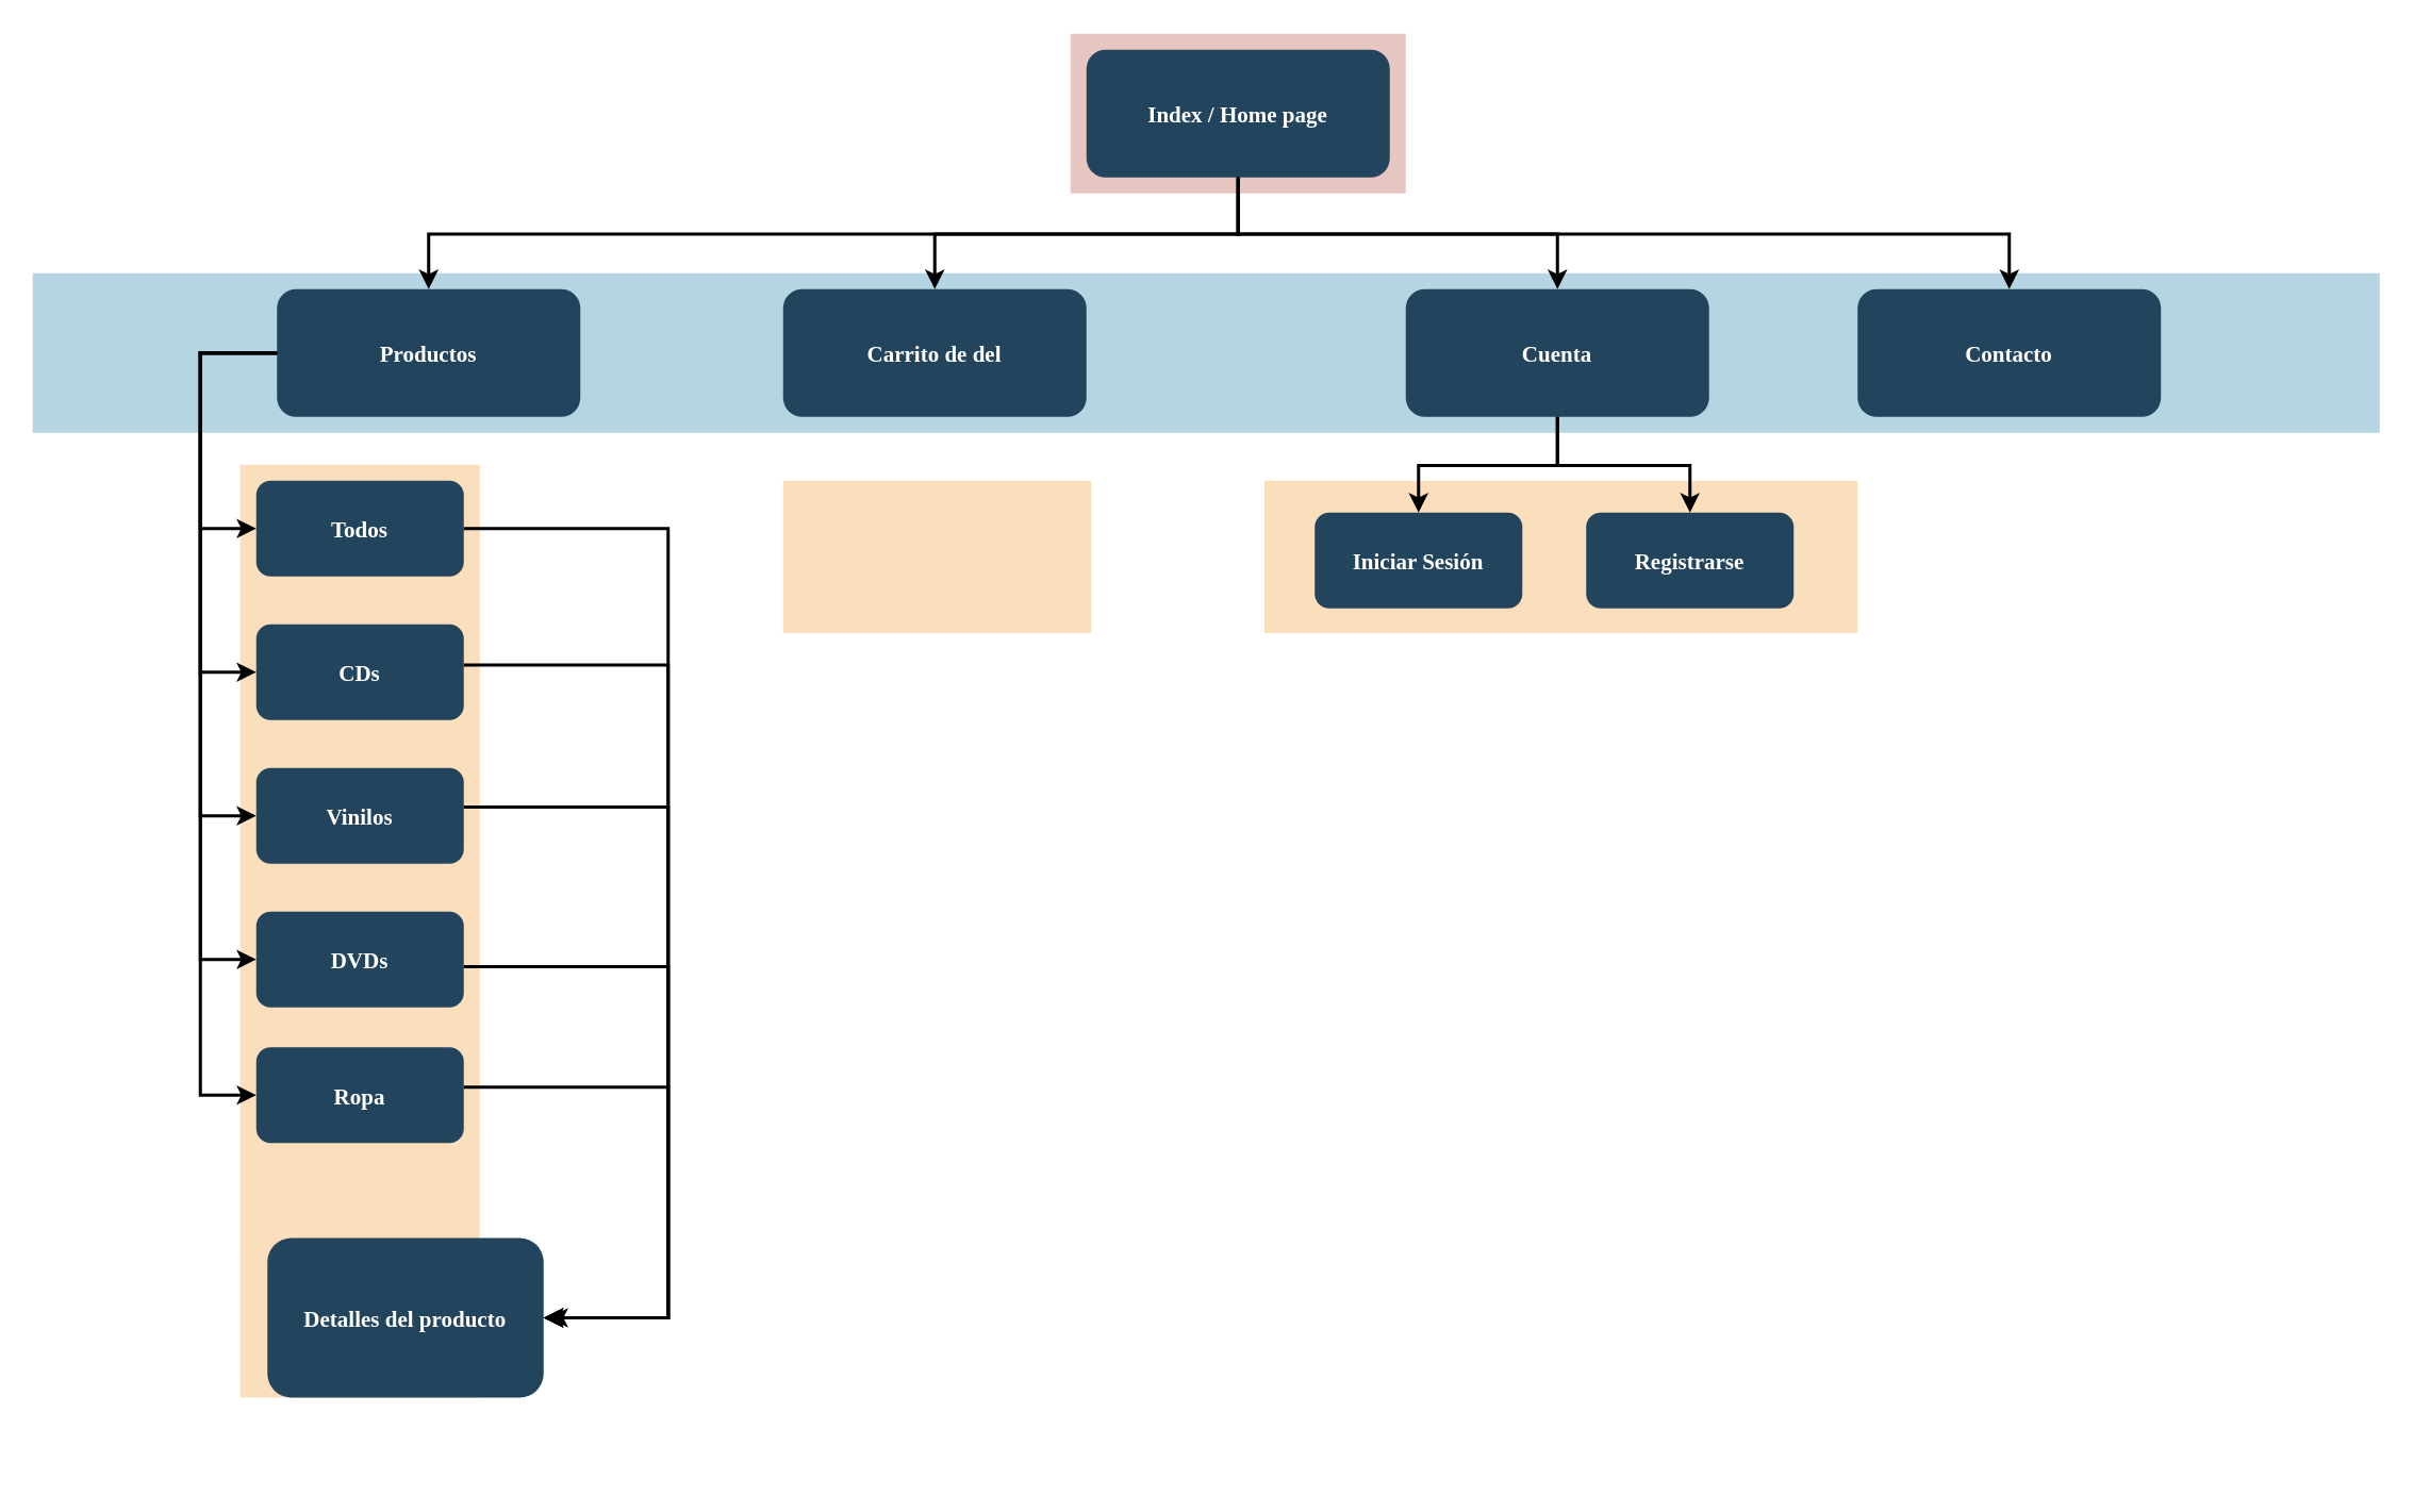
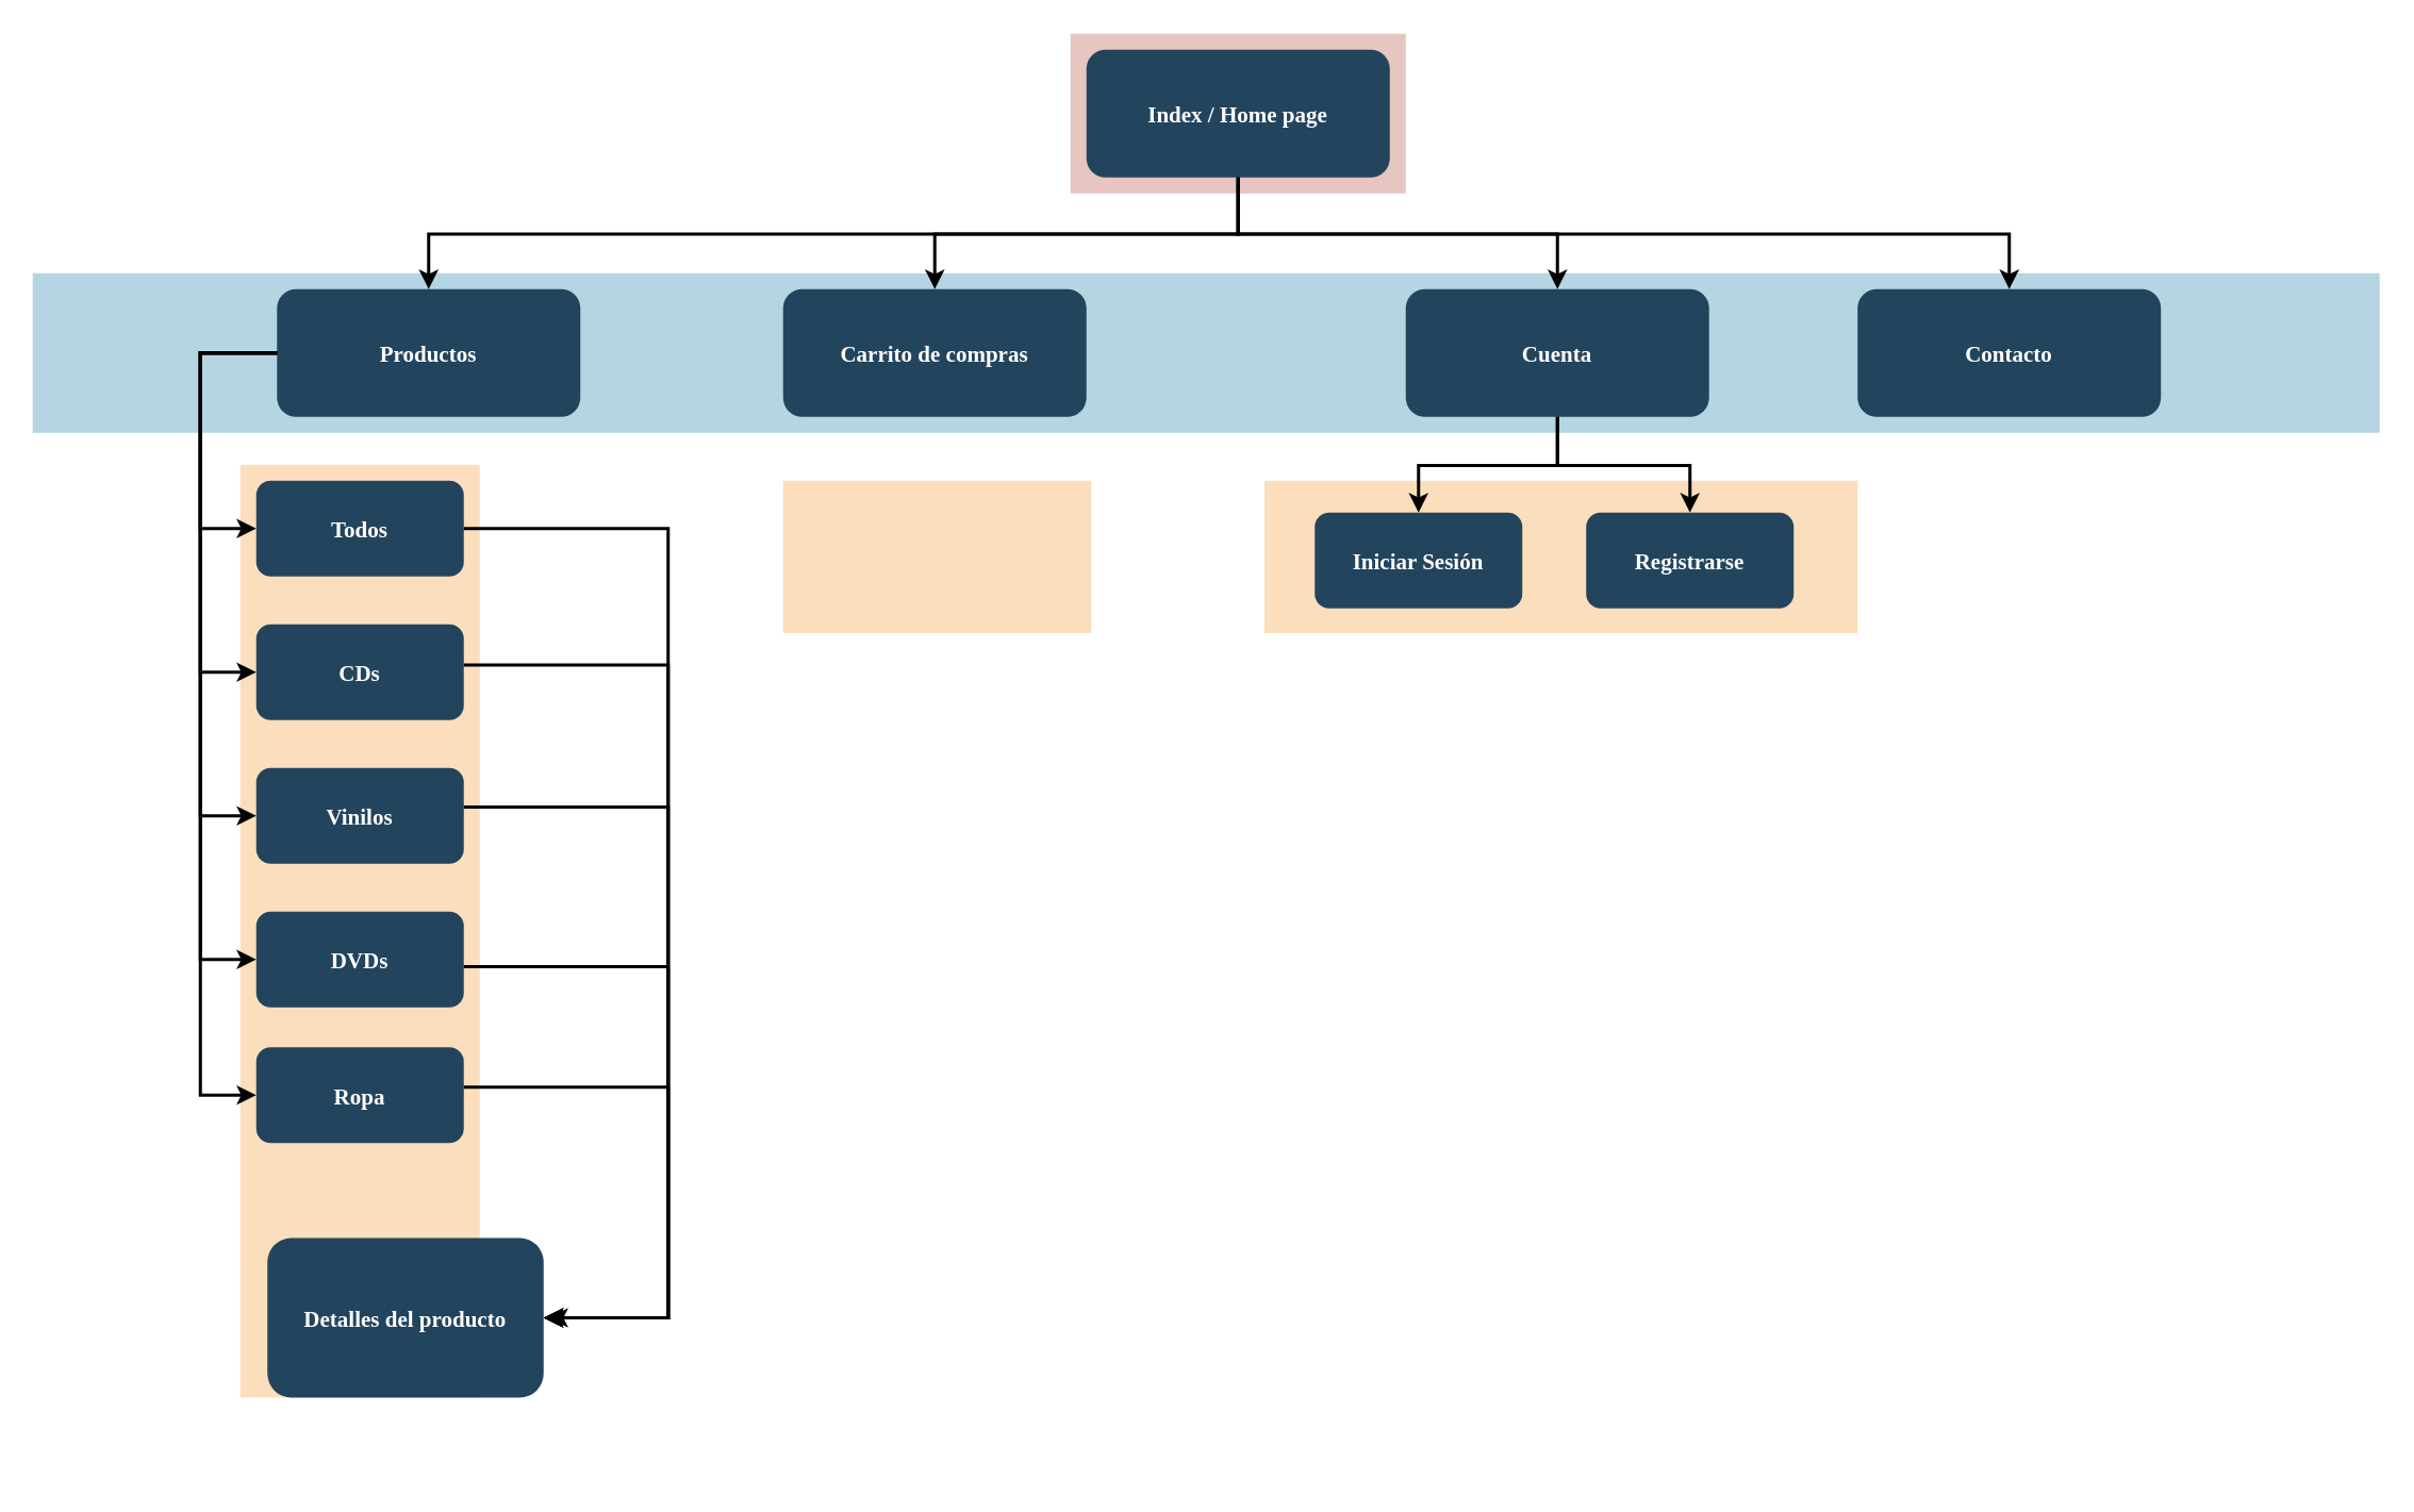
  <mxCell id="0" />
  <mxCell id="1" parent="0" />
  <mxCell id="2" value="" style="fillColor=#F2931E;strokeColor=none;opacity=30;" vertex="1" parent="1"><mxGeometry x="791.5" y="300.5" width="371.5" height="95.5" as="geometry" /></mxCell>
  <mxCell id="3" value="" style="fillColor=#AE4132;strokeColor=none;opacity=30;" parent="1" vertex="1"><mxGeometry x="670" y="20.5" width="210" height="100.0" as="geometry" /></mxCell>
  <mxCell id="4" value="" style="fillColor=#10739E;strokeColor=none;opacity=30;" parent="1" vertex="1"><mxGeometry x="20" y="170.5" width="1470" height="100.0" as="geometry" /></mxCell>
  <mxCell id="5" value="" style="fillColor=#F2931E;strokeColor=none;opacity=30;" parent="1" vertex="1"><mxGeometry x="490" y="300.5" width="193" height="95.5" as="geometry" /></mxCell>
  <mxCell id="6" value="" style="fillColor=#F2931E;strokeColor=none;opacity=30;" parent="1" vertex="1"><mxGeometry x="150" y="290.5" width="150" height="584.5" as="geometry" /></mxCell>
  <mxCell id="7" value="Index / Home page" style="rounded=1;fillColor=#23445D;gradientColor=none;strokeColor=none;fontColor=#FFFFFF;fontStyle=1;fontFamily=Tahoma;fontSize=14" parent="1" vertex="1"><mxGeometry x="680" y="30.5" width="190" height="80" as="geometry" /></mxCell>
  <mxCell id="8" value="" style="edgeStyle=elbowEdgeStyle;elbow=vertical;strokeWidth=2;rounded=0;" parent="1" source="7" target="9" edge="1"><mxGeometry x="337" y="215.5" width="100" height="100" as="geometry"><mxPoint x="260" y="160.5" as="sourcePoint" /><mxPoint x="1380" y="180.5" as="targetPoint" /></mxGeometry></mxCell>
  <mxCell id="9" value="Contacto" style="rounded=1;fillColor=#23445D;gradientColor=none;strokeColor=none;fontColor=#FFFFFF;fontStyle=1;fontFamily=Tahoma;fontSize=14" parent="1" vertex="1"><mxGeometry x="1163" y="180.5" width="190" height="80" as="geometry" /></mxCell>
- <mxCell id="10" value="Carrito de del" style="rounded=1;fillColor=#23445D;gradientColor=none;strokeColor=none;fontColor=#FFFFFF;fontStyle=1;fontFamily=Tahoma;fontSize=14" parent="1" vertex="1"><mxGeometry x="490" y="180.5" width="190" height="80" as="geometry" /></mxCell>
+ <mxCell id="10" value="Carrito de compras" style="rounded=1;fillColor=#23445D;gradientColor=none;strokeColor=none;fontColor=#FFFFFF;fontStyle=1;fontFamily=Tahoma;fontSize=14" parent="1" vertex="1"><mxGeometry x="490" y="180.5" width="190" height="80" as="geometry" /></mxCell>
  <mxCell id="11" value="Productos" style="rounded=1;fillColor=#23445D;gradientColor=none;strokeColor=none;fontColor=#FFFFFF;fontStyle=1;fontFamily=Tahoma;fontSize=14" parent="1" vertex="1"><mxGeometry x="173" y="180.5" width="190" height="80" as="geometry" /></mxCell>
  <mxCell id="12" value="Todos" style="rounded=1;fillColor=#23445D;gradientColor=none;strokeColor=none;fontColor=#FFFFFF;fontStyle=1;fontFamily=Tahoma;fontSize=14" parent="1" vertex="1"><mxGeometry x="160" y="300.5" width="130" height="60" as="geometry" /></mxCell>
  <mxCell id="13" value="CDs" style="rounded=1;fillColor=#23445D;gradientColor=none;strokeColor=none;fontColor=#FFFFFF;fontStyle=1;fontFamily=Tahoma;fontSize=14" parent="1" vertex="1"><mxGeometry x="160" y="390.5" width="130" height="60" as="geometry" /></mxCell>
  <mxCell id="14" value="Vinilos" style="rounded=1;fillColor=#23445D;gradientColor=none;strokeColor=none;fontColor=#FFFFFF;fontStyle=1;fontFamily=Tahoma;fontSize=14" parent="1" vertex="1"><mxGeometry x="160" y="480.5" width="130" height="60" as="geometry" /></mxCell>
  <mxCell id="15" value="DVDs" style="rounded=1;fillColor=#23445D;gradientColor=none;strokeColor=none;fontColor=#FFFFFF;fontStyle=1;fontFamily=Tahoma;fontSize=14" parent="1" vertex="1"><mxGeometry x="160" y="570.5" width="130" height="60" as="geometry" /></mxCell>
  <mxCell id="16" value="Ropa" style="rounded=1;fillColor=#23445D;gradientColor=none;strokeColor=none;fontColor=#FFFFFF;fontStyle=1;fontFamily=Tahoma;fontSize=14" parent="1" vertex="1"><mxGeometry x="160" y="655.5" width="130" height="60" as="geometry" /></mxCell>
  <mxCell id="17" value="" style="edgeStyle=elbowEdgeStyle;elbow=vertical;strokeWidth=2;rounded=0" parent="1" source="7" target="10" edge="1"><mxGeometry x="347" y="225.5" width="100" height="100" as="geometry"><mxPoint x="785" y="120.5" as="sourcePoint" /><mxPoint x="1390" y="190.5" as="targetPoint" /></mxGeometry></mxCell>
  <mxCell id="18" value="" style="edgeStyle=elbowEdgeStyle;elbow=vertical;strokeWidth=2;rounded=0" parent="1" source="7" target="11" edge="1"><mxGeometry x="-23" y="135.5" width="100" height="100" as="geometry"><mxPoint x="-100" y="80.5" as="sourcePoint" /><mxPoint x="0" y="-19.5" as="targetPoint" /></mxGeometry></mxCell>
  <mxCell id="19" value="" style="edgeStyle=elbowEdgeStyle;elbow=horizontal;strokeWidth=2;rounded=0" parent="1" source="11" target="12" edge="1"><mxGeometry x="-23" y="135.5" width="100" height="100" as="geometry"><mxPoint x="-100" y="80.5" as="sourcePoint" /><mxPoint x="0" y="-19.5" as="targetPoint" /><Array as="points"><mxPoint x="125" y="280.5" /></Array></mxGeometry></mxCell>
  <mxCell id="20" value="" style="edgeStyle=elbowEdgeStyle;elbow=horizontal;strokeWidth=2;rounded=0" parent="1" source="11" target="13" edge="1"><mxGeometry x="-23" y="135.5" width="100" height="100" as="geometry"><mxPoint x="-100" y="80.5" as="sourcePoint" /><mxPoint x="0" y="-19.5" as="targetPoint" /><Array as="points"><mxPoint x="125" y="320.5" /></Array></mxGeometry></mxCell>
  <mxCell id="21" value="" style="edgeStyle=elbowEdgeStyle;elbow=horizontal;strokeWidth=2;rounded=0" parent="1" source="11" target="14" edge="1"><mxGeometry x="-23" y="135.5" width="100" height="100" as="geometry"><mxPoint x="-100" y="80.5" as="sourcePoint" /><mxPoint x="0" y="-19.5" as="targetPoint" /><Array as="points"><mxPoint x="125" y="370.5" /></Array></mxGeometry></mxCell>
  <mxCell id="22" value="" style="edgeStyle=elbowEdgeStyle;elbow=horizontal;strokeWidth=2;rounded=0" parent="1" source="11" target="15" edge="1"><mxGeometry x="-23" y="135.5" width="100" height="100" as="geometry"><mxPoint x="-100" y="80.5" as="sourcePoint" /><mxPoint x="0" y="-19.5" as="targetPoint" /><Array as="points"><mxPoint x="125" y="420.5" /></Array></mxGeometry></mxCell>
  <mxCell id="23" value="" style="edgeStyle=elbowEdgeStyle;elbow=horizontal;strokeWidth=2;rounded=0" parent="1" source="11" target="16" edge="1"><mxGeometry x="-23" y="135.5" width="100" height="100" as="geometry"><mxPoint x="-100" y="80.5" as="sourcePoint" /><mxPoint x="0" y="-19.5" as="targetPoint" /><Array as="points"><mxPoint x="125" y="460.5" /></Array></mxGeometry></mxCell>
  <mxCell id="24" value="Detalles del producto" style="rounded=1;fillColor=#23445D;gradientColor=none;strokeColor=none;fontColor=#FFFFFF;fontStyle=1;fontFamily=Tahoma;fontSize=14" parent="1" vertex="1"><mxGeometry x="167" y="775" width="173" height="100" as="geometry" /></mxCell>
  <mxCell id="25" value="" style="edgeStyle=elbowEdgeStyle;elbow=horizontal;strokeWidth=2;rounded=0;entryX=1;entryY=0.5;entryDx=0;entryDy=0;exitX=1;exitY=0.5;exitDx=0;exitDy=0;" parent="1" source="12" target="24" edge="1"><mxGeometry x="80" y="245" width="100" height="100" as="geometry"><mxPoint x="268" y="335" as="sourcePoint" /><mxPoint x="263" y="795" as="targetPoint" /><Array as="points"><mxPoint x="418" y="575" /></Array></mxGeometry></mxCell>
  <mxCell id="26" value="" style="edgeStyle=elbowEdgeStyle;elbow=horizontal;strokeWidth=2;rounded=0;entryX=1;entryY=0.5;entryDx=0;entryDy=0;exitX=1;exitY=0.5;exitDx=0;exitDy=0;" parent="1" target="24" edge="1"><mxGeometry x="80" y="330.5" width="100" height="100" as="geometry"><mxPoint x="290" y="416" as="sourcePoint" /><mxPoint x="340" y="910.5" as="targetPoint" /><Array as="points"><mxPoint x="418" y="660.5" /></Array></mxGeometry></mxCell>
  <mxCell id="27" value="" style="edgeStyle=elbowEdgeStyle;elbow=horizontal;strokeWidth=2;rounded=0;entryX=1;entryY=0.5;entryDx=0;entryDy=0;exitX=1;exitY=0.5;exitDx=0;exitDy=0;" parent="1" target="24" edge="1"><mxGeometry x="80" y="419.5" width="100" height="100" as="geometry"><mxPoint x="290" y="505" as="sourcePoint" /><mxPoint x="340" y="914" as="targetPoint" /><Array as="points"><mxPoint x="418" y="749.5" /></Array></mxGeometry></mxCell>
  <mxCell id="28" value="" style="edgeStyle=elbowEdgeStyle;elbow=horizontal;strokeWidth=2;rounded=0;exitX=1;exitY=0.5;exitDx=0;exitDy=0;entryX=1;entryY=0.5;entryDx=0;entryDy=0;" parent="1" target="24" edge="1"><mxGeometry x="80" y="519.5" width="100" height="100" as="geometry"><mxPoint x="290" y="605" as="sourcePoint" /><mxPoint x="353" y="825" as="targetPoint" /><Array as="points"><mxPoint x="418" y="849.5" /></Array></mxGeometry></mxCell>
  <mxCell id="29" value="" style="edgeStyle=elbowEdgeStyle;elbow=horizontal;strokeWidth=2;rounded=0;exitX=1;exitY=0.5;exitDx=0;exitDy=0;" parent="1" edge="1"><mxGeometry x="80" y="595" width="100" height="100" as="geometry"><mxPoint x="290" y="680.5" as="sourcePoint" /><mxPoint x="343" y="825" as="targetPoint" /><Array as="points"><mxPoint x="418" y="925" /></Array></mxGeometry></mxCell>
  <mxCell id="30" value="Cuenta" style="rounded=1;fillColor=#23445D;gradientColor=none;strokeColor=none;fontColor=#FFFFFF;fontStyle=1;fontFamily=Tahoma;fontSize=14" vertex="1" parent="1"><mxGeometry x="880" y="180.5" width="190" height="80" as="geometry" /></mxCell>
  <mxCell id="31" value="" style="edgeStyle=elbowEdgeStyle;elbow=vertical;strokeWidth=2;rounded=0;exitX=0.5;exitY=1;exitDx=0;exitDy=0;" edge="1" parent="1" source="7" target="30"><mxGeometry x="357" y="235.5" width="100" height="100" as="geometry"><mxPoint x="785" y="120.5" as="sourcePoint" /><mxPoint x="595" y="190.5" as="targetPoint" /></mxGeometry></mxCell>
  <mxCell id="32" value="Iniciar Sesión" style="rounded=1;fillColor=#23445D;gradientColor=none;strokeColor=none;fontColor=#FFFFFF;fontStyle=1;fontFamily=Tahoma;fontSize=14" vertex="1" parent="1"><mxGeometry x="823" y="320.5" width="130" height="60" as="geometry" /></mxCell>
  <mxCell id="33" value="" style="edgeStyle=elbowEdgeStyle;elbow=vertical;strokeWidth=2;rounded=0" edge="1" parent="1" source="30" target="32"><mxGeometry x="366.5" y="130" width="100" height="100" as="geometry"><mxPoint x="975" y="265" as="sourcePoint" /><mxPoint x="974.5" y="315" as="targetPoint" /></mxGeometry></mxCell>
  <mxCell id="34" value="Registrarse" style="rounded=1;fillColor=#23445D;gradientColor=none;strokeColor=none;fontColor=#FFFFFF;fontStyle=1;fontFamily=Tahoma;fontSize=14" vertex="1" parent="1"><mxGeometry x="993" y="320.5" width="130" height="60" as="geometry" /></mxCell>
  <mxCell id="35" value="" style="edgeStyle=elbowEdgeStyle;elbow=vertical;strokeWidth=2;rounded=0;entryX=0.5;entryY=0;entryDx=0;entryDy=0;" edge="1" parent="1" source="30" target="34"><mxGeometry x="376.5" y="140" width="100" height="100" as="geometry"><mxPoint x="985" y="270.5" as="sourcePoint" /><mxPoint x="898" y="330.5" as="targetPoint" /></mxGeometry></mxCell>
